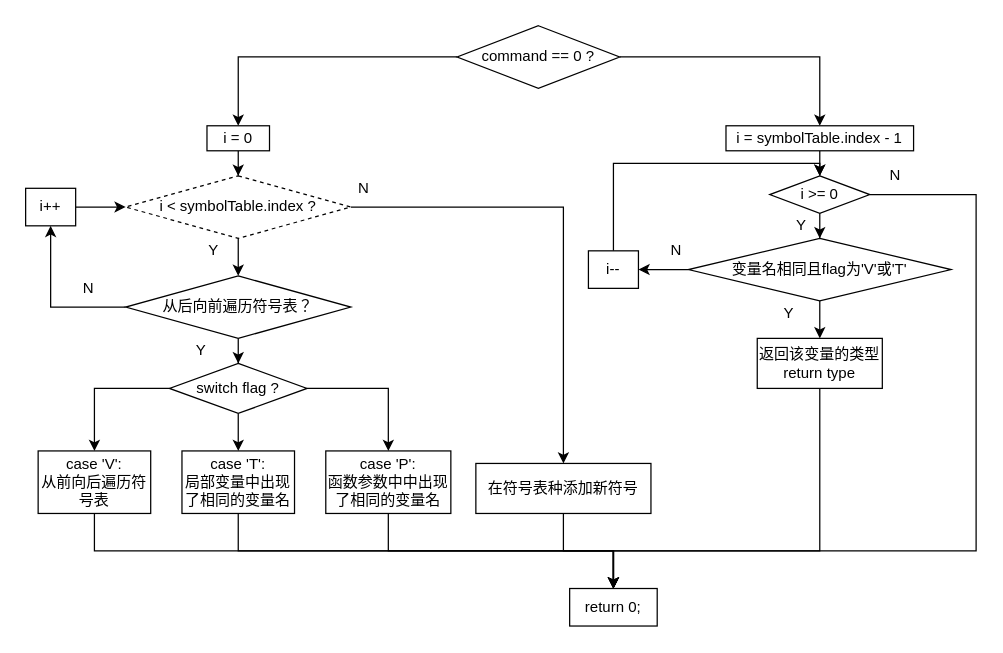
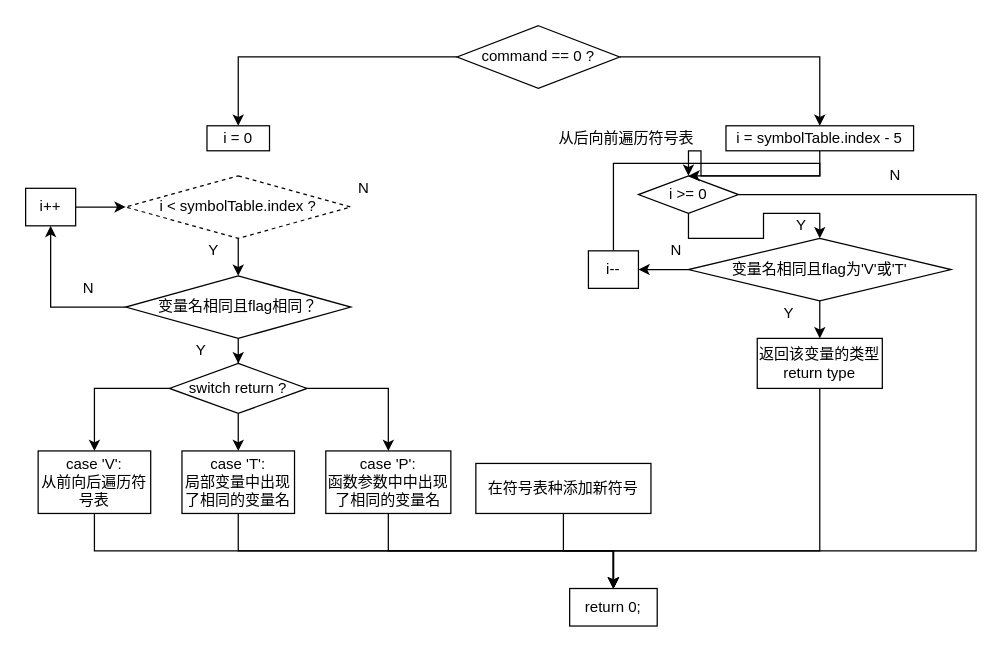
  <mxCell id="0" />
  <mxCell id="1" parent="0" />
  <mxCell id="2" style="edgeStyle=orthogonalEdgeStyle;rounded=0;orthogonalLoop=1;jettySize=auto;html=1;entryX=0.5;entryY=0;entryDx=0;entryDy=0;" edge="1" parent="1" source="4" target="29"><mxGeometry relative="1" as="geometry" /></mxCell>
  <mxCell id="3" style="edgeStyle=orthogonalEdgeStyle;rounded=0;orthogonalLoop=1;jettySize=auto;html=1;entryX=0.5;entryY=0;entryDx=0;entryDy=0;" edge="1" parent="1" source="4" target="31"><mxGeometry relative="1" as="geometry" /></mxCell>
  <mxCell id="4" value="command == 0 ?" style="rhombus;whiteSpace=wrap;html=1;" vertex="1" parent="1"><mxGeometry x="365" y="20" width="130" height="50" as="geometry" /></mxCell>
  <mxCell id="5" style="edgeStyle=orthogonalEdgeStyle;rounded=0;orthogonalLoop=1;jettySize=auto;html=1;" edge="1" parent="1" source="7" target="10"><mxGeometry relative="1" as="geometry" /></mxCell>
- <mxCell id="6" style="edgeStyle=orthogonalEdgeStyle;rounded=0;orthogonalLoop=1;jettySize=auto;html=1;" edge="1" parent="1" source="7" target="27"><mxGeometry relative="1" as="geometry" /></mxCell>
  <mxCell id="7" value="i &amp;lt;&amp;nbsp;symbolTable.index ?" style="rhombus;whiteSpace=wrap;html=1;dashed=1;" vertex="1" parent="1"><mxGeometry x="100" y="140" width="180" height="50" as="geometry" /></mxCell>
  <mxCell id="8" style="edgeStyle=orthogonalEdgeStyle;rounded=0;orthogonalLoop=1;jettySize=auto;html=1;" edge="1" parent="1" source="10" target="14"><mxGeometry relative="1" as="geometry" /></mxCell>
  <mxCell id="9" style="edgeStyle=orthogonalEdgeStyle;rounded=0;orthogonalLoop=1;jettySize=auto;html=1;entryX=0.5;entryY=1;entryDx=0;entryDy=0;" edge="1" parent="1" source="10" target="24"><mxGeometry relative="1" as="geometry" /></mxCell>
- <mxCell id="10" value="从后向前遍历符号表？" style="rhombus;whiteSpace=wrap;html=1;" vertex="1" parent="1"><mxGeometry x="100" y="220" width="180" height="50" as="geometry" /></mxCell>
+ <mxCell id="10" value="变量名相同且flag相同？" style="rhombus;whiteSpace=wrap;html=1;" vertex="1" parent="1"><mxGeometry x="100" y="220" width="180" height="50" as="geometry" /></mxCell>
  <mxCell id="11" style="edgeStyle=orthogonalEdgeStyle;rounded=0;orthogonalLoop=1;jettySize=auto;html=1;" edge="1" parent="1" source="14" target="16"><mxGeometry relative="1" as="geometry" /></mxCell>
  <mxCell id="12" style="edgeStyle=orthogonalEdgeStyle;rounded=0;orthogonalLoop=1;jettySize=auto;html=1;" edge="1" parent="1" source="14" target="18"><mxGeometry relative="1" as="geometry" /></mxCell>
  <mxCell id="13" style="edgeStyle=orthogonalEdgeStyle;rounded=0;orthogonalLoop=1;jettySize=auto;html=1;" edge="1" parent="1" source="14" target="20"><mxGeometry relative="1" as="geometry" /></mxCell>
- <mxCell id="14" value="switch flag ?" style="rhombus;whiteSpace=wrap;html=1;" vertex="1" parent="1"><mxGeometry x="135" y="290" width="110" height="40" as="geometry" /></mxCell>
+ <mxCell id="14" value="switch return ?" style="rhombus;whiteSpace=wrap;html=1;" vertex="1" parent="1"><mxGeometry x="135" y="290" width="110" height="40" as="geometry" /></mxCell>
  <mxCell id="15" style="edgeStyle=orthogonalEdgeStyle;rounded=0;orthogonalLoop=1;jettySize=auto;html=1;" edge="1" parent="1" source="16" target="47"><mxGeometry relative="1" as="geometry"><Array as="points"><mxPoint x="75" y="440" /><mxPoint x="490" y="440" /></Array></mxGeometry></mxCell>
  <mxCell id="16" value="case 'V':&lt;br&gt;从前向后遍历符号表" style="rounded=0;whiteSpace=wrap;html=1;" vertex="1" parent="1"><mxGeometry y="360" width="90" height="50" as="geometry" x="30" /></mxCell>
  <mxCell id="17" style="edgeStyle=orthogonalEdgeStyle;rounded=0;orthogonalLoop=1;jettySize=auto;html=1;" edge="1" parent="1" source="18" target="47"><mxGeometry relative="1" as="geometry"><Array as="points"><mxPoint x="190" y="440" /><mxPoint x="490" y="440" /></Array></mxGeometry></mxCell>
  <mxCell id="18" value="case 'T':&lt;br&gt;局部变量中出现了相同的变量名" style="rounded=0;whiteSpace=wrap;html=1;" vertex="1" parent="1"><mxGeometry x="145" y="360" width="90" height="50" as="geometry" /></mxCell>
  <mxCell id="19" style="edgeStyle=orthogonalEdgeStyle;rounded=0;orthogonalLoop=1;jettySize=auto;html=1;" edge="1" parent="1" source="20" target="47"><mxGeometry relative="1" as="geometry"><Array as="points"><mxPoint x="310" y="440" /><mxPoint x="490" y="440" /></Array></mxGeometry></mxCell>
  <mxCell id="20" value="case 'P':&lt;br&gt;函数参数中中出现了相同的变量名" style="rounded=0;whiteSpace=wrap;html=1;" vertex="1" parent="1"><mxGeometry x="260" y="360" width="100" height="50" as="geometry" /></mxCell>
  <mxCell id="21" value="Y" style="text;html=1;align=center;verticalAlign=middle;resizable=0;points=[];autosize=1;" vertex="1" parent="1"><mxGeometry x="160" y="190" width="20" height="20" as="geometry" /></mxCell>
  <mxCell id="22" value="Y" style="text;html=1;align=center;verticalAlign=middle;resizable=0;points=[];autosize=1;" vertex="1" parent="1"><mxGeometry x="150" y="270" width="20" height="20" as="geometry" /></mxCell>
  <mxCell id="23" style="edgeStyle=orthogonalEdgeStyle;rounded=0;orthogonalLoop=1;jettySize=auto;html=1;" edge="1" parent="1" source="24" target="7"><mxGeometry relative="1" as="geometry" /></mxCell>
  <mxCell id="24" value="i++" style="whiteSpace=wrap;html=1;" vertex="1" parent="1"><mxGeometry x="20" y="150" width="40" height="30" as="geometry" /></mxCell>
  <mxCell id="25" value="N" style="text;html=1;align=center;verticalAlign=middle;resizable=0;points=[];autosize=1;" vertex="1" parent="1"><mxGeometry x="60" y="220" width="20" height="20" as="geometry" /></mxCell>
  <mxCell id="26" style="edgeStyle=orthogonalEdgeStyle;rounded=0;orthogonalLoop=1;jettySize=auto;html=1;" edge="1" parent="1" source="27" target="47"><mxGeometry relative="1" as="geometry" /></mxCell>
  <mxCell id="27" value="在符号表种添加新符号" style="whiteSpace=wrap;html=1;" vertex="1" parent="1"><mxGeometry x="380" y="370" width="140" height="40" as="geometry" /></mxCell>
- <mxCell id="28" style="edgeStyle=orthogonalEdgeStyle;rounded=0;orthogonalLoop=1;jettySize=auto;html=1;" edge="1" parent="1" source="29" target="7"><mxGeometry relative="1" as="geometry" /></mxCell>
  <mxCell id="29" value="i = 0" style="rounded=0;whiteSpace=wrap;html=1;" vertex="1" parent="1"><mxGeometry x="165" y="100" width="50" height="20" as="geometry" /></mxCell>
  <mxCell id="30" style="edgeStyle=orthogonalEdgeStyle;rounded=0;orthogonalLoop=1;jettySize=auto;html=1;" edge="1" parent="1" source="31" target="39"><mxGeometry relative="1" as="geometry" /></mxCell>
- <mxCell id="31" value="i =&amp;nbsp;symbolTable.index - 1" style="rounded=0;whiteSpace=wrap;html=1;" vertex="1" parent="1"><mxGeometry x="580" y="100" width="150" height="20" as="geometry" /></mxCell>
+ <mxCell id="31" value="i =&amp;nbsp;symbolTable.index - 5" style="rounded=0;whiteSpace=wrap;html=1;" vertex="1" parent="1"><mxGeometry x="580" y="100" width="150" height="20" as="geometry" /></mxCell>
  <mxCell id="32" value="N" style="text;html=1;align=center;verticalAlign=middle;resizable=0;points=[];autosize=1;" vertex="1" parent="1"><mxGeometry x="280" y="140" width="20" height="20" as="geometry" /></mxCell>
+ <mxCell id="33" value="从后向前遍历符号表" style="text;html=1;align=center;verticalAlign=middle;resizable=0;points=[];autosize=1;" vertex="1" parent="1"><mxGeometry x="440" y="100" width="120" height="20" as="geometry" /></mxCell>
  <mxCell id="34" style="edgeStyle=orthogonalEdgeStyle;rounded=0;orthogonalLoop=1;jettySize=auto;html=1;" edge="1" parent="1" source="36" target="42"><mxGeometry relative="1" as="geometry" /></mxCell>
  <mxCell id="35" style="edgeStyle=orthogonalEdgeStyle;rounded=0;orthogonalLoop=1;jettySize=auto;html=1;entryX=1;entryY=0.5;entryDx=0;entryDy=0;" edge="1" parent="1" source="36" target="45"><mxGeometry relative="1" as="geometry" /></mxCell>
  <mxCell id="36" value="变量名相同且flag为'V'或'T'" style="rhombus;whiteSpace=wrap;html=1;" vertex="1" parent="1"><mxGeometry x="550" y="190" width="210" height="50" as="geometry" /></mxCell>
  <mxCell id="37" style="edgeStyle=orthogonalEdgeStyle;rounded=0;orthogonalLoop=1;jettySize=auto;html=1;" edge="1" parent="1" source="39" target="36"><mxGeometry relative="1" as="geometry" /></mxCell>
  <mxCell id="38" style="edgeStyle=orthogonalEdgeStyle;rounded=0;orthogonalLoop=1;jettySize=auto;html=1;" edge="1" parent="1" source="39" target="47"><mxGeometry relative="1" as="geometry"><Array as="points"><mxPoint x="780" y="155" /><mxPoint x="780" y="440" /><mxPoint x="490" y="440" /></Array></mxGeometry></mxCell>
- <mxCell id="39" value="i &amp;gt;= 0" style="rhombus;whiteSpace=wrap;html=1;" vertex="1" parent="1"><mxGeometry x="615" y="140" width="80" height="30" as="geometry" /></mxCell>
+ <mxCell id="39" value="i &amp;gt;= 0" style="rhombus;whiteSpace=wrap;html=1;" vertex="1" parent="1"><mxGeometry x="510" y="140" width="80" height="30" as="geometry" /></mxCell>
  <mxCell id="40" value="Y" style="text;html=1;align=center;verticalAlign=middle;resizable=0;points=[];autosize=1;" vertex="1" parent="1"><mxGeometry x="630" y="170" width="20" height="20" as="geometry" /></mxCell>
  <mxCell id="41" style="edgeStyle=orthogonalEdgeStyle;rounded=0;orthogonalLoop=1;jettySize=auto;html=1;" edge="1" parent="1" source="42" target="47"><mxGeometry relative="1" as="geometry"><Array as="points"><mxPoint x="655" y="440" /><mxPoint x="490" y="440" /></Array></mxGeometry></mxCell>
  <mxCell id="42" value="返回该变量的类型&lt;br&gt;return&amp;nbsp;type" style="whiteSpace=wrap;html=1;" vertex="1" parent="1"><mxGeometry x="605" y="270" width="100" height="40" as="geometry" /></mxCell>
  <mxCell id="43" value="Y" style="text;html=1;align=center;verticalAlign=middle;resizable=0;points=[];autosize=1;" vertex="1" parent="1"><mxGeometry x="620" y="240" width="20" height="20" as="geometry" /></mxCell>
  <mxCell id="44" style="edgeStyle=orthogonalEdgeStyle;rounded=0;orthogonalLoop=1;jettySize=auto;html=1;entryX=0.5;entryY=0;entryDx=0;entryDy=0;" edge="1" parent="1" source="45" target="39"><mxGeometry relative="1" as="geometry"><Array as="points"><mxPoint x="490" y="130" /><mxPoint x="655" y="130" /></Array></mxGeometry></mxCell>
  <mxCell id="45" value="i--" style="whiteSpace=wrap;html=1;" vertex="1" parent="1"><mxGeometry x="470" y="200" width="40" height="30" as="geometry" /></mxCell>
  <mxCell id="46" value="N" style="text;html=1;align=center;verticalAlign=middle;resizable=0;points=[];autosize=1;" vertex="1" parent="1"><mxGeometry x="530" y="190" width="20" height="20" as="geometry" /></mxCell>
  <mxCell id="47" value="return 0;" style="whiteSpace=wrap;html=1;" vertex="1" parent="1"><mxGeometry x="455" y="470" width="70" height="30" as="geometry" /></mxCell>
  <mxCell id="48" value="N" style="text;html=1;align=center;verticalAlign=middle;resizable=0;points=[];autosize=1;" vertex="1" parent="1"><mxGeometry x="705" y="130" width="20" height="20" as="geometry" /></mxCell>
